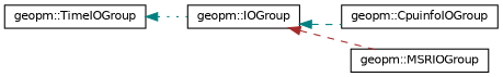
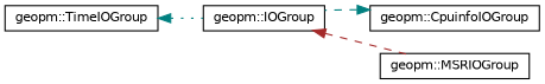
  digraph {
    rankdir=LR
    node [color=black fillcolor=white fontname=Helvetica fontsize=10 shape=record style=filled]
    edge [color=teal dir=back fontname=Helvetica fontsize=10 labelfontname=Helvetica labelfontsize=10 style=dashed]
    n1 [height=0.2 label="geopm::IOGroup" width=0.4]
    n2 [height=0.2 label="geopm::CpuinfoIOGroup" width=0.4]
    n3 [height=0.2 label="geopm::MSRIOGroup" width=0.4]
    n4 [height=0.2 label="geopm::TimeIOGroup" width=0.4]
-   n1 -> n2
+   n2 -> n1
    n1 -> n3 [color=brown]
    n4 -> n1 [style=dotted]
  }
